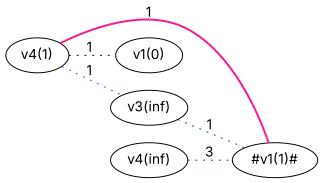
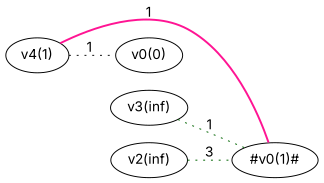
  graph {
    fontname=Inter
    rankdir=LR
    remincross=true
    splines=true
    node [fontname=Inter]
    edge [color=darkgreen fontname=Inter style=dotted weight=1]
-   n1 [label="v1(0)"]
-   n2 [label="#v1(1)#"]
+   n1 [label="v0(0)"]
+   n2 [label="#v0(1)#"]
    n3 [label="v4(1)"]
-   n4 [label="v4(inf)"]
+   n4 [label="v2(inf)"]
    n5 [label="v3(inf)"]
    n2 -- n3 [color=deeppink label=1 style=bold]
    n3 -- n1 [color=black label=1]
-   n3 -- n5 [color=purple label=1]
    n4 -- n2 [label=3 weight=3]
    n5 -- n2 [label=1]
  }
